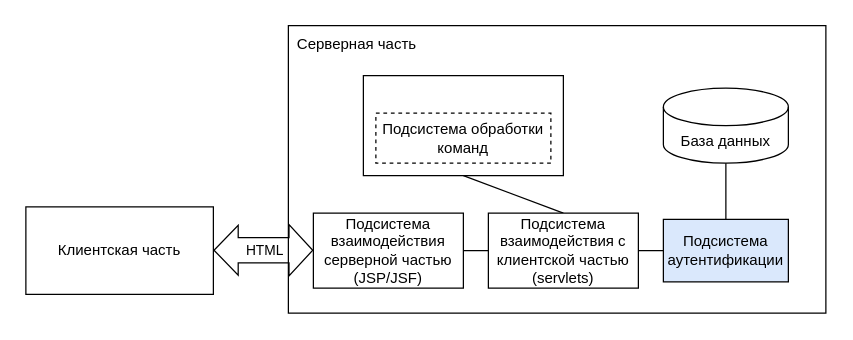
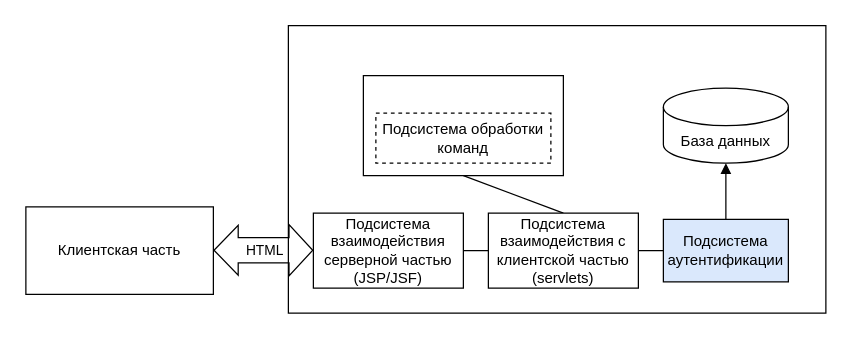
  <mxCell id="0" />
  <mxCell id="1" parent="0" />
  <mxCell id="2" value="" style="rounded=0;whiteSpace=wrap;html=1;" parent="1" vertex="1"><mxGeometry x="20" y="165" width="150" height="70" as="geometry" /></mxCell>
  <mxCell id="3" value="Клиентская часть" style="text;html=1;align=center;verticalAlign=middle;whiteSpace=wrap;rounded=0;" parent="1" vertex="1"><mxGeometry x="30" y="185" width="130" height="30" as="geometry" /></mxCell>
  <mxCell id="4" value="" style="rounded=0;whiteSpace=wrap;html=1;" parent="1" vertex="1"><mxGeometry x="230" y="20" width="430" height="230" as="geometry" /></mxCell>
- <mxCell id="5" value="Серверная часть" style="text;html=1;align=center;verticalAlign=middle;whiteSpace=wrap;rounded=0;" parent="1" vertex="1"><mxGeometry x="230" y="20" width="110" height="30" as="geometry" /></mxCell>
  <mxCell id="6" value="Подсистема аутентификации" style="rounded=0;whiteSpace=wrap;html=1;fillColor=#dae8fc;" parent="1" vertex="1"><mxGeometry x="530" y="175" width="100" height="50" as="geometry" /></mxCell>
  <mxCell id="7" value="База данных" style="shape=cylinder3;whiteSpace=wrap;html=1;boundedLbl=1;backgroundOutline=1;size=15;" parent="1" vertex="1"><mxGeometry x="530" y="70" width="100" height="60" as="geometry" /></mxCell>
  <mxCell id="8" value="" style="rounded=0;whiteSpace=wrap;html=1;" parent="1" vertex="1"><mxGeometry x="290" y="60" width="160" height="80" as="geometry" /></mxCell>
  <mxCell id="9" value="Подсистема обработки команд" style="rounded=0;whiteSpace=wrap;html=1;dashed=1;" parent="1" vertex="1"><mxGeometry x="300" y="90" width="140" height="40" as="geometry" /></mxCell>
  <mxCell id="10" value="" style="endArrow=none;html=1;rounded=0;entryX=0.5;entryY=1;entryDx=0;entryDy=0;entryPerimeter=0;exitX=0.5;exitY=0;exitDx=0;exitDy=0;" parent="1" target="8" edge="1" source="14"><mxGeometry width="50" height="50" relative="1" as="geometry"><mxPoint x="405" y="170" as="sourcePoint" /><mxPoint x="455" y="120" as="targetPoint" /></mxGeometry></mxCell>
  <mxCell id="11" value="" style="endArrow=none;html=1;rounded=0;entryX=0;entryY=0.5;entryDx=0;entryDy=0;" parent="1" target="6" edge="1" source="14"><mxGeometry width="50" height="50" relative="1" as="geometry"><mxPoint x="460" y="200" as="sourcePoint" /><mxPoint x="510" y="150" as="targetPoint" /></mxGeometry></mxCell>
- <mxCell id="12" value="" style="endArrow=none;html=1;rounded=0;entryX=0.5;entryY=1;entryDx=0;entryDy=0;entryPerimeter=0;exitX=0.5;exitY=0;exitDx=0;exitDy=0;" parent="1" source="6" target="7" edge="1"><mxGeometry width="50" height="50" relative="1" as="geometry"><mxPoint x="580" y="170" as="sourcePoint" /><mxPoint x="630" y="120" as="targetPoint" /></mxGeometry></mxCell>
+ <mxCell id="12" value="" style="endArrow=block;html=1;rounded=0;entryX=0.5;entryY=1;entryDx=0;entryDy=0;entryPerimeter=0;exitX=0.5;exitY=0;exitDx=0;exitDy=0;" parent="1" source="6" target="7" edge="1"><mxGeometry width="50" height="50" relative="1" as="geometry"><mxPoint x="580" y="170" as="sourcePoint" /><mxPoint x="630" y="120" as="targetPoint" /></mxGeometry></mxCell>
  <mxCell id="13" value="" style="endArrow=none;html=1;rounded=0;entryX=0;entryY=0.5;entryDx=0;entryDy=0;" edge="1" parent="1" target="14"><mxGeometry width="50" height="50" relative="1" as="geometry"><mxPoint x="460" y="200" as="sourcePoint" /><mxPoint x="530" y="200" as="targetPoint" /></mxGeometry></mxCell>
  <mxCell id="14" value="Подсистема взаимодействия с клиентской частью&lt;div&gt;(servlets)&lt;/div&gt;" style="rounded=0;whiteSpace=wrap;html=1;" parent="1" vertex="1"><mxGeometry x="390" y="170" width="120" height="60" as="geometry" /></mxCell>
  <mxCell id="15" value="Подсистема взаимодействия серверной частью&lt;div&gt;(JSP/JSF)&lt;/div&gt;" style="rounded=0;whiteSpace=wrap;html=1;" parent="1" vertex="1"><mxGeometry x="250" y="170" width="120" height="60" as="geometry" /></mxCell>
  <mxCell id="16" value="" style="endArrow=none;html=1;rounded=0;entryX=1;entryY=0.5;entryDx=0;entryDy=0;exitX=0;exitY=0.5;exitDx=0;exitDy=0;" edge="1" parent="1" source="14" target="15"><mxGeometry width="50" height="50" relative="1" as="geometry"><mxPoint x="325" y="160" as="sourcePoint" /><mxPoint x="295" y="130" as="targetPoint" /></mxGeometry></mxCell>
  <mxCell id="17" value="" style="shape=flexArrow;endArrow=classic;startArrow=classic;html=1;rounded=0;entryX=0;entryY=0.5;entryDx=0;entryDy=0;startWidth=18.751;startSize=6.121;width=20.176;" edge="1" parent="1"><mxGeometry width="100" height="100" relative="1" as="geometry"><mxPoint x="170" y="199.67" as="sourcePoint" /><mxPoint x="250" y="199.67" as="targetPoint" /></mxGeometry></mxCell>
  <mxCell id="18" value="HTML" style="edgeLabel;html=1;align=center;verticalAlign=middle;resizable=0;points=[];" vertex="1" connectable="0" parent="17"><mxGeometry x="-0.2" y="-2" relative="1" as="geometry"><mxPoint x="8" y="-2" as="offset" /></mxGeometry></mxCell>
